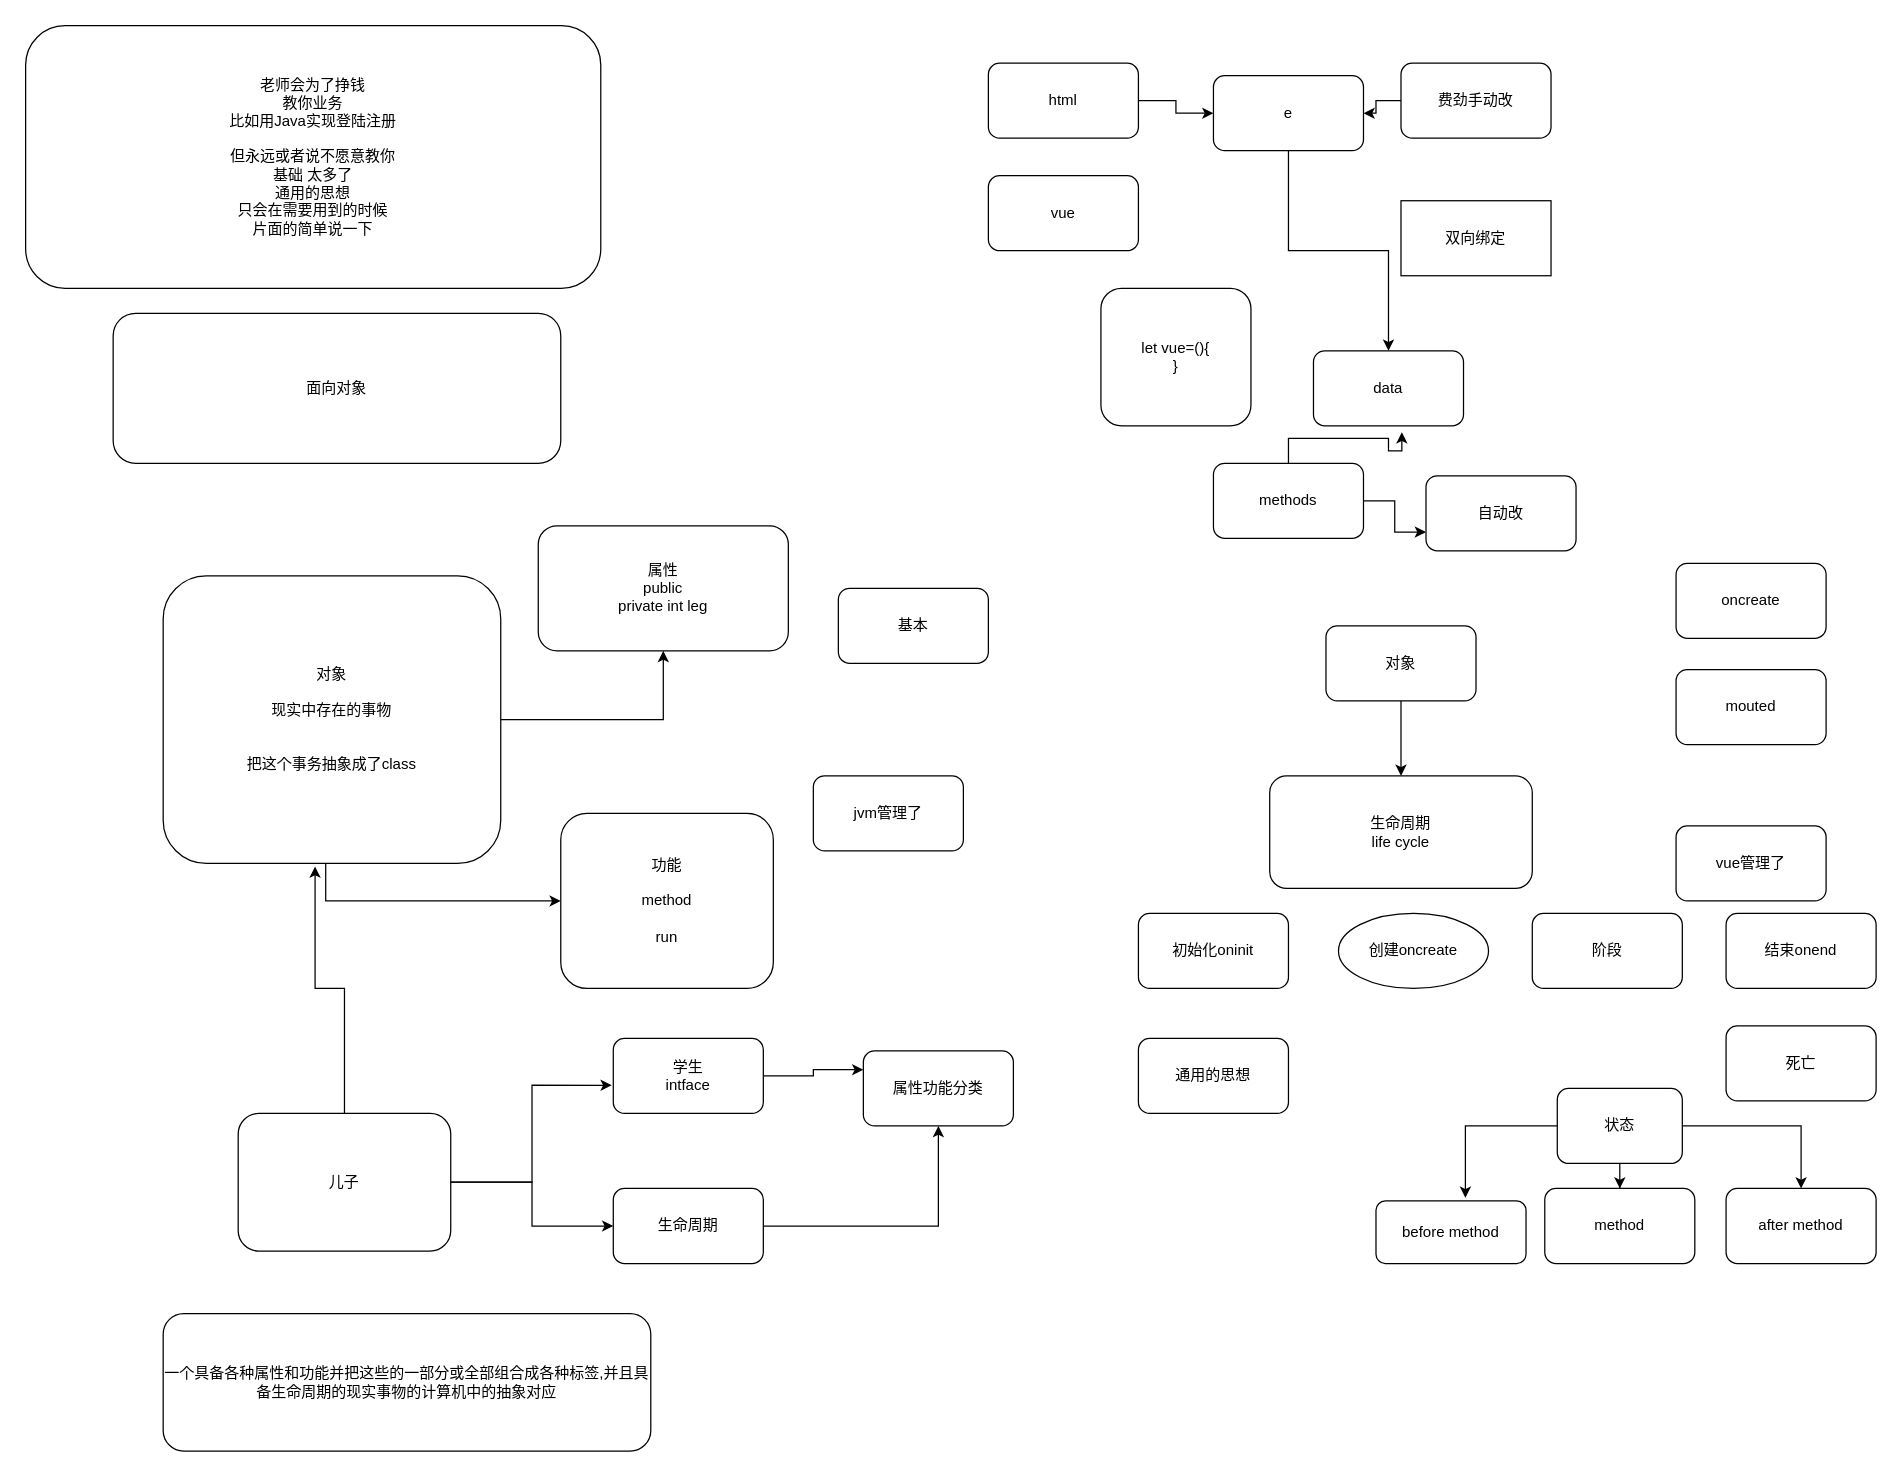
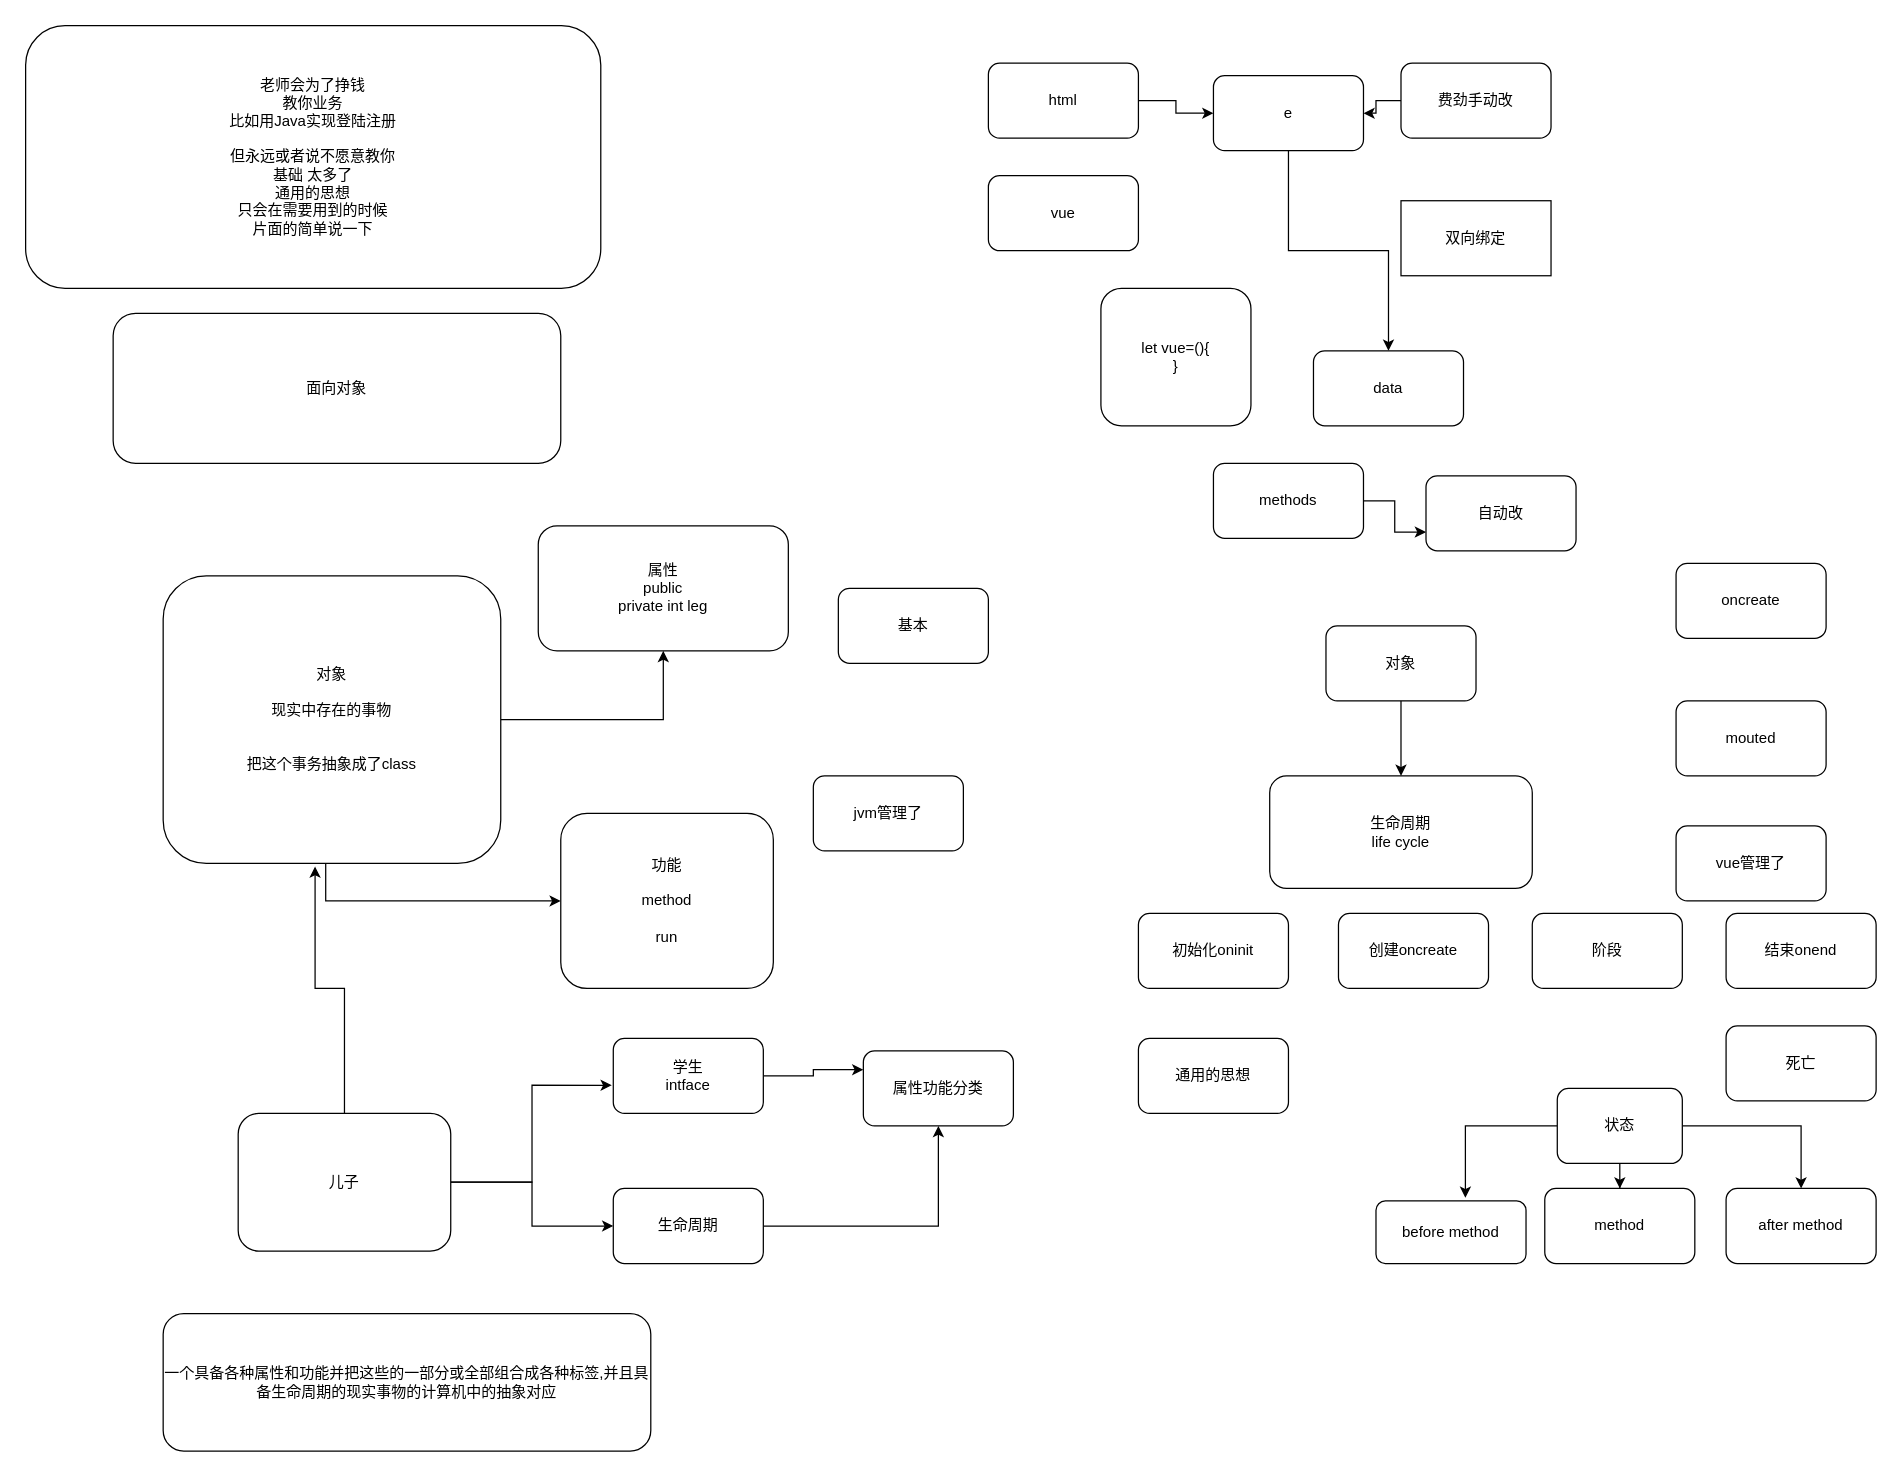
  <mxCell id="0" />
  <mxCell id="1" parent="0" />
  <mxCell id="2" value="老师会为了挣钱&lt;br&gt;教你业务&lt;br&gt;比如用Java实现登陆注册&lt;br&gt;&lt;br&gt;但永远或者说不愿意教你&lt;br&gt;基础 太多了&lt;br&gt;通用的思想&lt;br&gt;只会在需要用到的时候&lt;br&gt;片面的简单说一下" style="rounded=1;whiteSpace=wrap;html=1;" vertex="1" parent="1"><mxGeometry x="20" width="460" height="210" as="geometry" y="20" /></mxCell>
  <mxCell id="3" value="面向对象" style="rounded=1;whiteSpace=wrap;html=1;" vertex="1" parent="1"><mxGeometry x="90" y="250" width="358" height="120" as="geometry" /></mxCell>
  <mxCell id="4" style="edgeStyle=orthogonalEdgeStyle;rounded=0;orthogonalLoop=1;jettySize=auto;html=1;entryX=0.5;entryY=1;entryDx=0;entryDy=0;" edge="1" parent="1" source="6" target="7"><mxGeometry relative="1" as="geometry" /></mxCell>
  <mxCell id="5" style="edgeStyle=orthogonalEdgeStyle;rounded=0;orthogonalLoop=1;jettySize=auto;html=1;" edge="1" parent="1" source="6" target="8"><mxGeometry relative="1" as="geometry"><Array as="points"><mxPoint x="260" y="720" /></Array></mxGeometry></mxCell>
  <mxCell id="6" value="对象&lt;br&gt;&lt;br&gt;现实中存在的事物&lt;br&gt;&lt;br&gt;&lt;br&gt;把这个事务抽象成了class" style="rounded=1;whiteSpace=wrap;html=1;" vertex="1" parent="1"><mxGeometry x="130" y="460" width="270" height="230" as="geometry" /></mxCell>
  <mxCell id="7" value="属性&lt;br&gt;public&lt;br&gt;private int leg" style="rounded=1;whiteSpace=wrap;html=1;" vertex="1" parent="1"><mxGeometry x="430" y="420" width="200" height="100" as="geometry" /></mxCell>
  <mxCell id="8" value="功能&lt;br&gt;&lt;br&gt;method&lt;br&gt;&lt;br&gt;run" style="rounded=1;whiteSpace=wrap;html=1;" vertex="1" parent="1"><mxGeometry x="448" y="650" width="170" height="140" as="geometry" /></mxCell>
  <mxCell id="9" style="edgeStyle=orthogonalEdgeStyle;rounded=0;orthogonalLoop=1;jettySize=auto;html=1;entryX=0.45;entryY=1.011;entryDx=0;entryDy=0;entryPerimeter=0;" edge="1" parent="1" source="12" target="6"><mxGeometry relative="1" as="geometry" /></mxCell>
  <mxCell id="10" style="edgeStyle=orthogonalEdgeStyle;rounded=0;orthogonalLoop=1;jettySize=auto;html=1;entryX=-0.01;entryY=0.624;entryDx=0;entryDy=0;entryPerimeter=0;" edge="1" parent="1" source="12" target="14"><mxGeometry relative="1" as="geometry" /></mxCell>
  <mxCell id="11" style="edgeStyle=orthogonalEdgeStyle;rounded=0;orthogonalLoop=1;jettySize=auto;html=1;" edge="1" parent="1" source="12" target="16"><mxGeometry relative="1" as="geometry" /></mxCell>
  <mxCell id="12" value="儿子" style="rounded=1;whiteSpace=wrap;html=1;" vertex="1" parent="1"><mxGeometry x="190" y="890" width="170" height="110" as="geometry" /></mxCell>
  <mxCell id="13" style="edgeStyle=orthogonalEdgeStyle;rounded=0;orthogonalLoop=1;jettySize=auto;html=1;entryX=0;entryY=0.25;entryDx=0;entryDy=0;" edge="1" parent="1" source="14" target="17"><mxGeometry relative="1" as="geometry" /></mxCell>
  <mxCell id="14" value="学生&lt;br&gt;intface" style="rounded=1;whiteSpace=wrap;html=1;" vertex="1" parent="1"><mxGeometry x="490" y="830" width="120" height="60" as="geometry" /></mxCell>
  <mxCell id="15" style="edgeStyle=orthogonalEdgeStyle;rounded=0;orthogonalLoop=1;jettySize=auto;html=1;" edge="1" parent="1" source="16" target="17"><mxGeometry relative="1" as="geometry" /></mxCell>
  <mxCell id="16" value="生命周期" style="rounded=1;whiteSpace=wrap;html=1;" vertex="1" parent="1"><mxGeometry x="490" y="950" width="120" height="60" as="geometry" /></mxCell>
  <mxCell id="17" value="属性功能分类" style="whiteSpace=wrap;html=1;rounded=1;" vertex="1" parent="1"><mxGeometry x="690" y="840" width="120" height="60" as="geometry" /></mxCell>
  <mxCell id="18" value="基本" style="whiteSpace=wrap;html=1;rounded=1;" vertex="1" parent="1"><mxGeometry x="670" y="470" width="120" height="60" as="geometry" /></mxCell>
  <mxCell id="19" value="vue" style="rounded=1;whiteSpace=wrap;html=1;" vertex="1" parent="1"><mxGeometry x="790" y="140" width="120" height="60" as="geometry" /></mxCell>
  <mxCell id="20" style="edgeStyle=orthogonalEdgeStyle;rounded=0;orthogonalLoop=1;jettySize=auto;html=1;" edge="1" parent="1" source="21" target="23"><mxGeometry relative="1" as="geometry" /></mxCell>
  <mxCell id="21" value="html" style="rounded=1;whiteSpace=wrap;html=1;" vertex="1" parent="1"><mxGeometry x="790" y="50" width="120" height="60" as="geometry" /></mxCell>
  <mxCell id="22" style="edgeStyle=orthogonalEdgeStyle;rounded=0;orthogonalLoop=1;jettySize=auto;html=1;" edge="1" parent="1" source="23" target="25"><mxGeometry relative="1" as="geometry" /></mxCell>
  <mxCell id="23" value="e" style="whiteSpace=wrap;html=1;rounded=1;" vertex="1" parent="1"><mxGeometry x="970" y="60" width="120" height="60" as="geometry" /></mxCell>
  <mxCell id="24" value="let vue=(){&lt;br&gt;}" style="whiteSpace=wrap;html=1;rounded=1;" vertex="1" parent="1"><mxGeometry x="880" y="230" width="120" height="110" as="geometry" /></mxCell>
  <mxCell id="25" value="data" style="whiteSpace=wrap;html=1;rounded=1;" vertex="1" parent="1"><mxGeometry x="1050" y="280" width="120" height="60" as="geometry" /></mxCell>
- <mxCell id="26" style="edgeStyle=orthogonalEdgeStyle;rounded=0;orthogonalLoop=1;jettySize=auto;html=1;entryX=0.589;entryY=1.085;entryDx=0;entryDy=0;entryPerimeter=0;" edge="1" parent="1" source="28" target="25"><mxGeometry relative="1" as="geometry" /></mxCell>
  <mxCell id="27" style="edgeStyle=orthogonalEdgeStyle;rounded=0;orthogonalLoop=1;jettySize=auto;html=1;entryX=0;entryY=0.75;entryDx=0;entryDy=0;" edge="1" parent="1" source="28" target="32"><mxGeometry relative="1" as="geometry" /></mxCell>
  <mxCell id="28" value="methods" style="whiteSpace=wrap;html=1;rounded=1;" vertex="1" parent="1"><mxGeometry x="970" y="370" width="120" height="60" as="geometry" /></mxCell>
  <mxCell id="29" value="双向绑定" style="whiteSpace=wrap;html=1;" vertex="1" parent="1"><mxGeometry x="1120" y="160" width="120" height="60" as="geometry" /></mxCell>
  <mxCell id="30" value="" style="edgeStyle=orthogonalEdgeStyle;rounded=0;orthogonalLoop=1;jettySize=auto;html=1;" edge="1" parent="1" source="31" target="23"><mxGeometry relative="1" as="geometry" /></mxCell>
  <mxCell id="31" value="费劲手动改" style="whiteSpace=wrap;html=1;rounded=1;" vertex="1" parent="1"><mxGeometry x="1120" y="50" width="120" height="60" as="geometry" /></mxCell>
  <mxCell id="32" value="自动改" style="whiteSpace=wrap;html=1;rounded=1;" vertex="1" parent="1"><mxGeometry x="1140" y="380" width="120" height="60" as="geometry" /></mxCell>
  <mxCell id="33" value="生命周期&lt;br&gt;life cycle" style="rounded=1;whiteSpace=wrap;html=1;" vertex="1" parent="1"><mxGeometry x="1015" y="620" width="210" height="90" as="geometry" /></mxCell>
  <mxCell id="34" style="edgeStyle=orthogonalEdgeStyle;rounded=0;orthogonalLoop=1;jettySize=auto;html=1;" edge="1" parent="1" source="35" target="33"><mxGeometry relative="1" as="geometry" /></mxCell>
  <mxCell id="35" value="对象" style="rounded=1;whiteSpace=wrap;html=1;" vertex="1" parent="1"><mxGeometry x="1060" y="500" width="120" height="60" as="geometry" /></mxCell>
  <mxCell id="36" value="初始化oninit" style="whiteSpace=wrap;html=1;rounded=1;" vertex="1" parent="1"><mxGeometry x="910" y="730" width="120" height="60" as="geometry" /></mxCell>
- <mxCell id="37" value="创建oncreate" style="ellipse;whiteSpace=wrap;html=1;" vertex="1" parent="1"><mxGeometry x="1070" y="730" width="120" height="60" as="geometry" /></mxCell>
+ <mxCell id="37" value="创建oncreate" style="whiteSpace=wrap;html=1;rounded=1;" vertex="1" parent="1"><mxGeometry x="1070" y="730" width="120" height="60" as="geometry" /></mxCell>
  <mxCell id="38" value="阶段" style="whiteSpace=wrap;html=1;rounded=1;" vertex="1" parent="1"><mxGeometry x="1225" y="730" width="120" height="60" as="geometry" /></mxCell>
  <mxCell id="39" value="结束onend" style="whiteSpace=wrap;html=1;rounded=1;" vertex="1" parent="1"><mxGeometry x="1380" y="730" width="120" height="60" as="geometry" /></mxCell>
  <mxCell id="40" value="通用的思想" style="whiteSpace=wrap;html=1;rounded=1;" vertex="1" parent="1"><mxGeometry x="910" y="830" width="120" height="60" as="geometry" /></mxCell>
  <mxCell id="41" value="死亡" style="whiteSpace=wrap;html=1;rounded=1;" vertex="1" parent="1"><mxGeometry x="1380" y="820" width="120" height="60" as="geometry" /></mxCell>
  <mxCell id="42" style="edgeStyle=orthogonalEdgeStyle;rounded=0;orthogonalLoop=1;jettySize=auto;html=1;entryX=0.5;entryY=0;entryDx=0;entryDy=0;" edge="1" parent="1" source="45" target="50"><mxGeometry relative="1" as="geometry" /></mxCell>
  <mxCell id="43" style="edgeStyle=orthogonalEdgeStyle;rounded=0;orthogonalLoop=1;jettySize=auto;html=1;entryX=0.596;entryY=-0.051;entryDx=0;entryDy=0;entryPerimeter=0;" edge="1" parent="1" source="45" target="51"><mxGeometry relative="1" as="geometry" /></mxCell>
  <mxCell id="44" style="edgeStyle=orthogonalEdgeStyle;rounded=0;orthogonalLoop=1;jettySize=auto;html=1;entryX=0.5;entryY=0;entryDx=0;entryDy=0;" edge="1" parent="1" source="45" target="52"><mxGeometry relative="1" as="geometry" /></mxCell>
  <mxCell id="45" value="状态" style="whiteSpace=wrap;html=1;rounded=1;" vertex="1" parent="1"><mxGeometry x="1245" y="870" width="100" height="60" as="geometry" /></mxCell>
  <mxCell id="46" value="oncreate" style="rounded=1;whiteSpace=wrap;html=1;" vertex="1" parent="1"><mxGeometry x="1340" y="450" width="120" height="60" as="geometry" /></mxCell>
- <mxCell id="47" value="mouted" style="whiteSpace=wrap;html=1;rounded=1;" vertex="1" parent="1"><mxGeometry x="1340" y="535" width="120" height="60" as="geometry" /></mxCell>
+ <mxCell id="47" value="mouted" style="whiteSpace=wrap;html=1;rounded=1;" vertex="1" parent="1"><mxGeometry x="1340" y="560" width="120" height="60" as="geometry" /></mxCell>
  <mxCell id="48" value="jvm管理了" style="rounded=1;whiteSpace=wrap;html=1;" vertex="1" parent="1"><mxGeometry x="650" y="620" width="120" height="60" as="geometry" /></mxCell>
  <mxCell id="49" value="vue管理了" style="rounded=1;whiteSpace=wrap;html=1;" vertex="1" parent="1"><mxGeometry x="1340" y="660" width="120" height="60" as="geometry" /></mxCell>
  <mxCell id="50" value="method" style="whiteSpace=wrap;html=1;rounded=1;" vertex="1" parent="1"><mxGeometry x="1235" y="950" width="120" height="60" as="geometry" /></mxCell>
  <mxCell id="51" value="before method" style="rounded=1;whiteSpace=wrap;html=1;" vertex="1" parent="1"><mxGeometry x="1100" y="960" width="120" height="50" as="geometry" /></mxCell>
  <mxCell id="52" value="after method" style="rounded=1;whiteSpace=wrap;html=1;" vertex="1" parent="1"><mxGeometry x="1380" y="950" width="120" height="60" as="geometry" /></mxCell>
  <mxCell id="53" value="一个具备各种属性和功能并把这些的一部分或全部组合成各种标签,并且具备生命周期的现实事物的计算机中的抽象对应" style="rounded=1;whiteSpace=wrap;html=1;" vertex="1" parent="1"><mxGeometry x="130" y="1050" width="390" height="110" as="geometry" /></mxCell>
